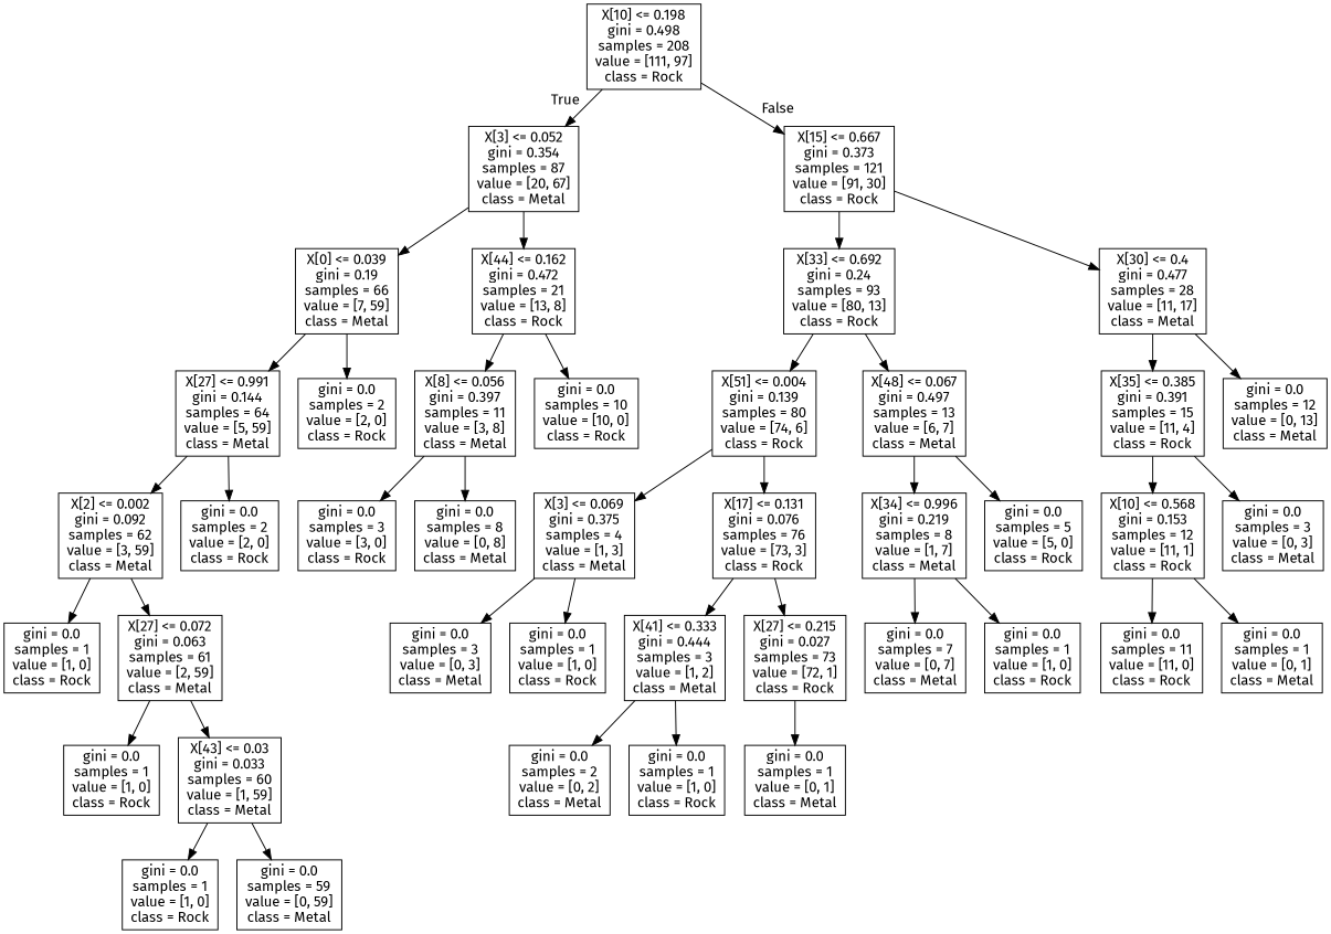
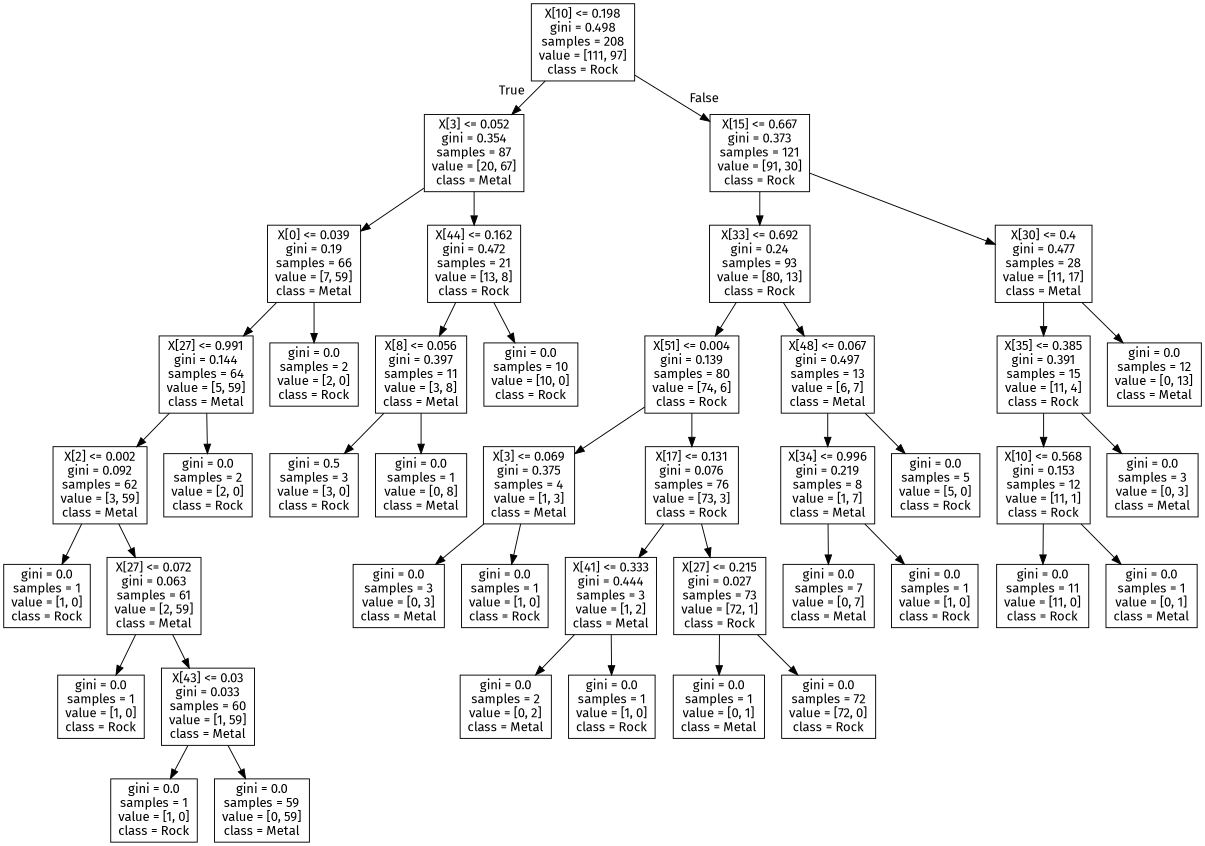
  digraph {
    fontname="Fira Sans"
    node [fontname="Fira Sans" shape=box]
    edge [fontname="Fira Sans"]
    n1 [label="X[10] <= 0.198\ngini = 0.498\nsamples = 208\nvalue = [111, 97]\nclass = Rock"]
    n2 [label="X[3] <= 0.052\ngini = 0.354\nsamples = 87\nvalue = [20, 67]\nclass = Metal"]
    n3 [label="X[15] <= 0.667\ngini = 0.373\nsamples = 121\nvalue = [91, 30]\nclass = Rock"]
    n4 [label="X[0] <= 0.039\ngini = 0.19\nsamples = 66\nvalue = [7, 59]\nclass = Metal"]
    n5 [label="X[44] <= 0.162\ngini = 0.472\nsamples = 21\nvalue = [13, 8]\nclass = Rock"]
    n6 [label="X[33] <= 0.692\ngini = 0.24\nsamples = 93\nvalue = [80, 13]\nclass = Rock"]
    n7 [label="X[30] <= 0.4\ngini = 0.477\nsamples = 28\nvalue = [11, 17]\nclass = Metal"]
    n8 [label="X[27] <= 0.991\ngini = 0.144\nsamples = 64\nvalue = [5, 59]\nclass = Metal"]
    n9 [label="gini = 0.0\nsamples = 2\nvalue = [2, 0]\nclass = Rock"]
    n10 [label="X[8] <= 0.056\ngini = 0.397\nsamples = 11\nvalue = [3, 8]\nclass = Metal"]
    n11 [label="gini = 0.0\nsamples = 10\nvalue = [10, 0]\nclass = Rock"]
    n12 [label="X[2] <= 0.002\ngini = 0.092\nsamples = 62\nvalue = [3, 59]\nclass = Metal"]
    n13 [label="gini = 0.0\nsamples = 2\nvalue = [2, 0]\nclass = Rock"]
    n14 [label="gini = 0.0\nsamples = 1\nvalue = [1, 0]\nclass = Rock"]
    n15 [label="X[27] <= 0.072\ngini = 0.063\nsamples = 61\nvalue = [2, 59]\nclass = Metal"]
    n16 [label="gini = 0.0\nsamples = 1\nvalue = [1, 0]\nclass = Rock"]
    n17 [label="X[43] <= 0.03\ngini = 0.033\nsamples = 60\nvalue = [1, 59]\nclass = Metal"]
    n18 [label="gini = 0.0\nsamples = 1\nvalue = [1, 0]\nclass = Rock"]
    n19 [label="gini = 0.0\nsamples = 59\nvalue = [0, 59]\nclass = Metal"]
-   n20 [label="gini = 0.0\nsamples = 3\nvalue = [3, 0]\nclass = Rock"]
-   n21 [label="gini = 0.0\nsamples = 8\nvalue = [0, 8]\nclass = Metal"]
+   n20 [label="gini = 0.5\nsamples = 3\nvalue = [3, 0]\nclass = Rock"]
+   n21 [label="gini = 0.0\nsamples = 1\nvalue = [0, 8]\nclass = Metal"]
    n22 [label="X[51] <= 0.004\ngini = 0.139\nsamples = 80\nvalue = [74, 6]\nclass = Rock"]
    n23 [label="X[48] <= 0.067\ngini = 0.497\nsamples = 13\nvalue = [6, 7]\nclass = Metal"]
    n24 [label="X[35] <= 0.385\ngini = 0.391\nsamples = 15\nvalue = [11, 4]\nclass = Rock"]
    n25 [label="gini = 0.0\nsamples = 12\nvalue = [0, 13]\nclass = Metal"]
    n26 [label="X[3] <= 0.069\ngini = 0.375\nsamples = 4\nvalue = [1, 3]\nclass = Metal"]
    n27 [label="X[17] <= 0.131\ngini = 0.076\nsamples = 76\nvalue = [73, 3]\nclass = Rock"]
    n28 [label="X[34] <= 0.996\ngini = 0.219\nsamples = 8\nvalue = [1, 7]\nclass = Metal"]
    n29 [label="gini = 0.0\nsamples = 5\nvalue = [5, 0]\nclass = Rock"]
    n30 [label="gini = 0.0\nsamples = 3\nvalue = [0, 3]\nclass = Metal"]
    n31 [label="gini = 0.0\nsamples = 1\nvalue = [1, 0]\nclass = Rock"]
    n32 [label="X[41] <= 0.333\ngini = 0.444\nsamples = 3\nvalue = [1, 2]\nclass = Metal"]
    n33 [label="X[27] <= 0.215\ngini = 0.027\nsamples = 73\nvalue = [72, 1]\nclass = Rock"]
    n34 [label="gini = 0.0\nsamples = 2\nvalue = [0, 2]\nclass = Metal"]
    n35 [label="gini = 0.0\nsamples = 1\nvalue = [1, 0]\nclass = Rock"]
    n36 [label="gini = 0.0\nsamples = 1\nvalue = [0, 1]\nclass = Metal"]
+   n37 [label="gini = 0.0\nsamples = 72\nvalue = [72, 0]\nclass = Rock"]
    n38 [label="gini = 0.0\nsamples = 7\nvalue = [0, 7]\nclass = Metal"]
    n39 [label="gini = 0.0\nsamples = 1\nvalue = [1, 0]\nclass = Rock"]
    n40 [label="X[10] <= 0.568\ngini = 0.153\nsamples = 12\nvalue = [11, 1]\nclass = Rock"]
    n41 [label="gini = 0.0\nsamples = 3\nvalue = [0, 3]\nclass = Metal"]
    n42 [label="gini = 0.0\nsamples = 11\nvalue = [11, 0]\nclass = Rock"]
    n43 [label="gini = 0.0\nsamples = 1\nvalue = [0, 1]\nclass = Metal"]
    n1 -> n2 [headlabel=True labelangle=45 labeldistance=2.5]
    n1 -> n3 [headlabel=False labelangle=-45 labeldistance=2.5]
    n2 -> n4
    n2 -> n5
    n3 -> n6
    n3 -> n7
    n4 -> n8
    n4 -> n9
    n5 -> n10
    n5 -> n11
    n6 -> n22
    n6 -> n23
    n7 -> n24
    n7 -> n25
    n8 -> n12
    n8 -> n13
    n10 -> n20
    n10 -> n21
    n12 -> n14
    n12 -> n15
    n15 -> n16
    n15 -> n17
    n17 -> n18
    n17 -> n19
    n22 -> n26
    n22 -> n27
    n23 -> n28
    n23 -> n29
    n24 -> n40
    n24 -> n41
    n26 -> n30
    n26 -> n31
    n27 -> n32
    n27 -> n33
    n28 -> n38
    n28 -> n39
    n32 -> n34
    n32 -> n35
    n33 -> n36
+   n33 -> n37
    n40 -> n42
    n40 -> n43
  }
